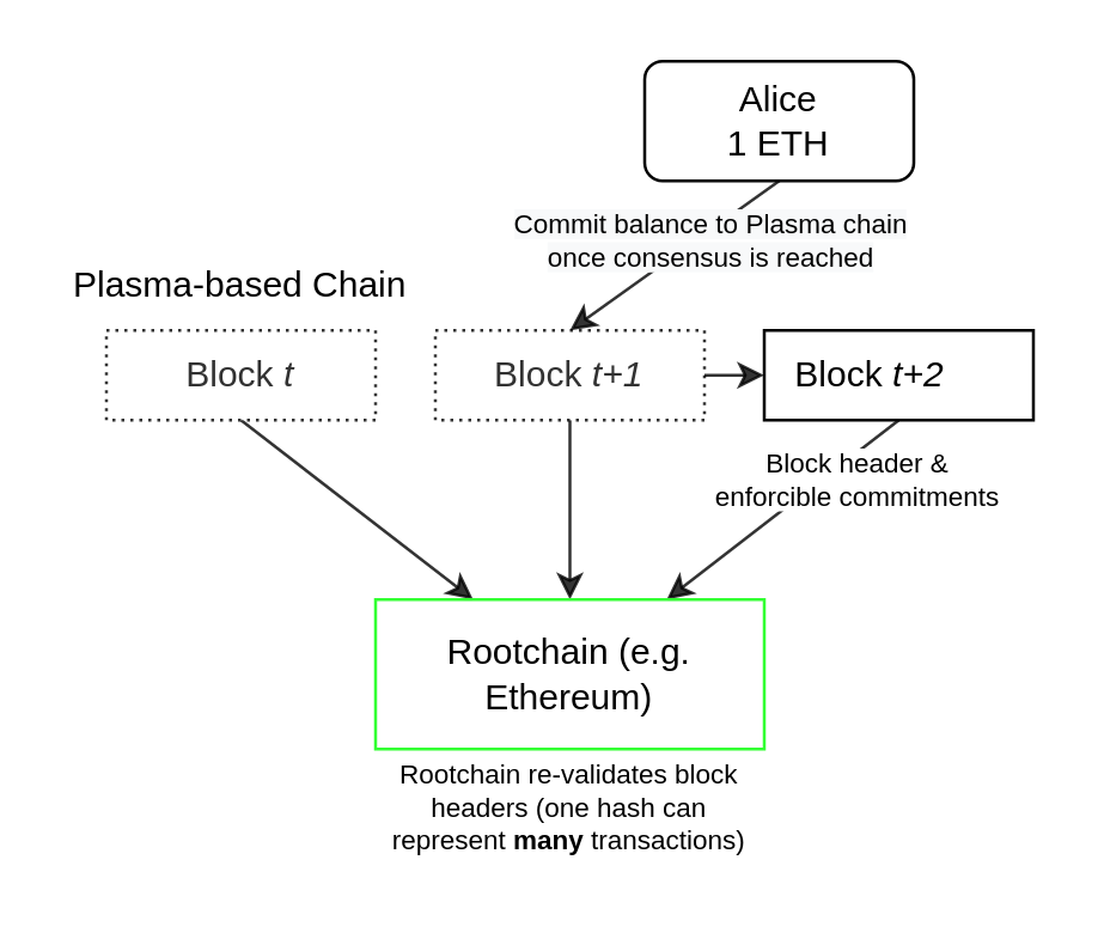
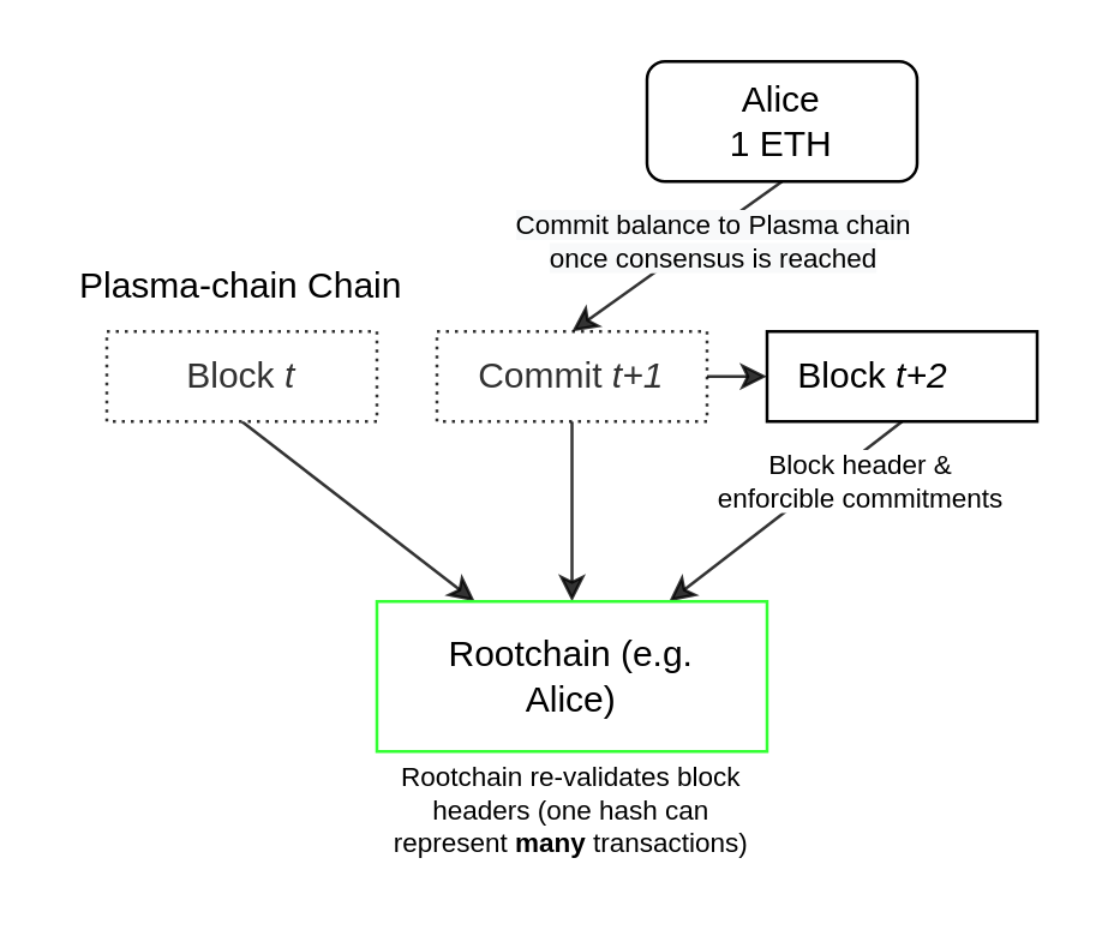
  <mxCell id="0" />
  <mxCell id="1" parent="0" />
  <mxCell id="2" style="edgeStyle=none;rounded=0;orthogonalLoop=1;jettySize=auto;html=1;exitX=0.5;exitY=1;exitDx=0;exitDy=0;opacity=80;" edge="1" parent="1" source="3" target="13"><mxGeometry relative="1" as="geometry" /></mxCell>
  <mxCell id="3" value="Block &lt;i&gt;t&lt;/i&gt;" style="rounded=0;whiteSpace=wrap;html=1;dashed=1;dashPattern=1 2;opacity=80;textOpacity=80;" vertex="1" parent="1"><mxGeometry x="35" y="110" width="90" height="30" as="geometry" /></mxCell>
  <mxCell id="4" value="" style="edgeStyle=none;rounded=0;orthogonalLoop=1;jettySize=auto;html=1;opacity=80;" edge="1" parent="1" source="6" target="9"><mxGeometry relative="1" as="geometry" /></mxCell>
  <mxCell id="5" style="edgeStyle=none;rounded=0;orthogonalLoop=1;jettySize=auto;html=1;exitX=0.5;exitY=1;exitDx=0;exitDy=0;opacity=80;" edge="1" parent="1" source="6" target="13"><mxGeometry relative="1" as="geometry" /></mxCell>
- <mxCell id="6" value="Block&amp;nbsp;&lt;i&gt;t+1&lt;/i&gt;" style="rounded=0;whiteSpace=wrap;html=1;dashed=1;dashPattern=1 2;opacity=80;textOpacity=80;" vertex="1" parent="1"><mxGeometry x="145" y="110" width="90" height="30" as="geometry" /></mxCell>
+ <mxCell id="6" value="Commit&amp;nbsp;&lt;i&gt;t+1&lt;/i&gt;" style="rounded=0;whiteSpace=wrap;html=1;dashed=1;dashPattern=1 2;opacity=80;textOpacity=80;" vertex="1" parent="1"><mxGeometry x="145" y="110" width="90" height="30" as="geometry" /></mxCell>
  <mxCell id="7" style="edgeStyle=none;rounded=0;orthogonalLoop=1;jettySize=auto;html=1;exitX=0.5;exitY=1;exitDx=0;exitDy=0;opacity=80;" edge="1" parent="1" source="9" target="13"><mxGeometry relative="1" as="geometry" /></mxCell>
  <mxCell id="8" value="Block header &amp;amp;&lt;br style=&quot;font-size: 9px;&quot;&gt;enforcible commitments" style="edgeLabel;html=1;align=center;verticalAlign=middle;resizable=0;points=[];fontSize=9;" vertex="1" connectable="0" parent="7"><mxGeometry x="-0.29" y="-2" relative="1" as="geometry"><mxPoint x="14" as="offset" /></mxGeometry></mxCell>
  <mxCell id="9" value="" style="rounded=0;whiteSpace=wrap;html=1;" vertex="1" parent="1"><mxGeometry x="255" y="110" width="90" height="30" as="geometry" /></mxCell>
  <mxCell id="10" style="edgeStyle=none;rounded=0;orthogonalLoop=1;jettySize=auto;html=1;exitX=0.5;exitY=1;exitDx=0;exitDy=0;fontSize=12;opacity=80;entryX=0.5;entryY=0;entryDx=0;entryDy=0;" edge="1" parent="1" source="12" target="6"><mxGeometry relative="1" as="geometry" /></mxCell>
  <mxCell id="11" value="&lt;span style=&quot;background-color: rgb(248 , 249 , 250)&quot;&gt;Commit balance to Plasma chain &lt;br&gt;once consensus is reached&lt;/span&gt;" style="edgeLabel;html=1;align=center;verticalAlign=middle;resizable=0;points=[];fontSize=9;" vertex="1" connectable="0" parent="10"><mxGeometry x="-0.318" relative="1" as="geometry"><mxPoint y="3" as="offset" /></mxGeometry></mxCell>
  <mxCell id="12" value="&lt;font style=&quot;font-size: 12px&quot;&gt;Alice&lt;br&gt;1 ETH&lt;br&gt;&lt;/font&gt;" style="whiteSpace=wrap;html=1;rounded=1;" vertex="1" parent="1"><mxGeometry x="215" y="20" width="90" height="40" as="geometry" /></mxCell>
  <mxCell id="13" value="" style="rounded=0;whiteSpace=wrap;html=1;strokeColor=#33FF33;" vertex="1" parent="1"><mxGeometry x="125" y="200" width="130" height="50" as="geometry" /></mxCell>
- <mxCell id="14" value="Rootchain (e.g. Ethereum)" style="text;html=1;strokeColor=none;fillColor=none;align=center;verticalAlign=middle;whiteSpace=wrap;rounded=0;" vertex="1" parent="1"><mxGeometry x="135" y="215" width="110" height="20" as="geometry" /></mxCell>
- <mxCell id="15" value="Plasma-based Chain" style="text;html=1;strokeColor=none;fillColor=none;align=center;verticalAlign=middle;whiteSpace=wrap;rounded=0;" vertex="1" parent="1"><mxGeometry x="20" y="80" width="120" height="30" as="geometry" /></mxCell>
+ <mxCell id="14" value="Rootchain (e.g. Alice)" style="text;html=1;strokeColor=none;fillColor=none;align=center;verticalAlign=middle;whiteSpace=wrap;rounded=0;" vertex="1" parent="1"><mxGeometry x="135" y="215" width="110" height="20" as="geometry" /></mxCell>
+ <mxCell id="15" value="Plasma-chain Chain" style="text;html=1;strokeColor=none;fillColor=none;align=center;verticalAlign=middle;whiteSpace=wrap;rounded=0;" vertex="1" parent="1"><mxGeometry x="20" y="80" width="120" height="30" as="geometry" /></mxCell>
  <mxCell id="16" value="Block &lt;i&gt;t+2&lt;/i&gt;" style="text;html=1;strokeColor=none;fillColor=none;align=center;verticalAlign=middle;whiteSpace=wrap;rounded=0;" vertex="1" parent="1"><mxGeometry x="259.5" y="115" width="61" height="20" as="geometry" /></mxCell>
  <mxCell id="17" value="Rootchain re-validates block headers (one hash can represent&amp;nbsp;&lt;b&gt;many &lt;/b&gt;transactions)" style="text;html=1;strokeColor=none;fillColor=none;align=center;verticalAlign=middle;whiteSpace=wrap;rounded=0;fontSize=9;" vertex="1" parent="1"><mxGeometry x="122" y="250" width="136" height="40" as="geometry" /></mxCell>
